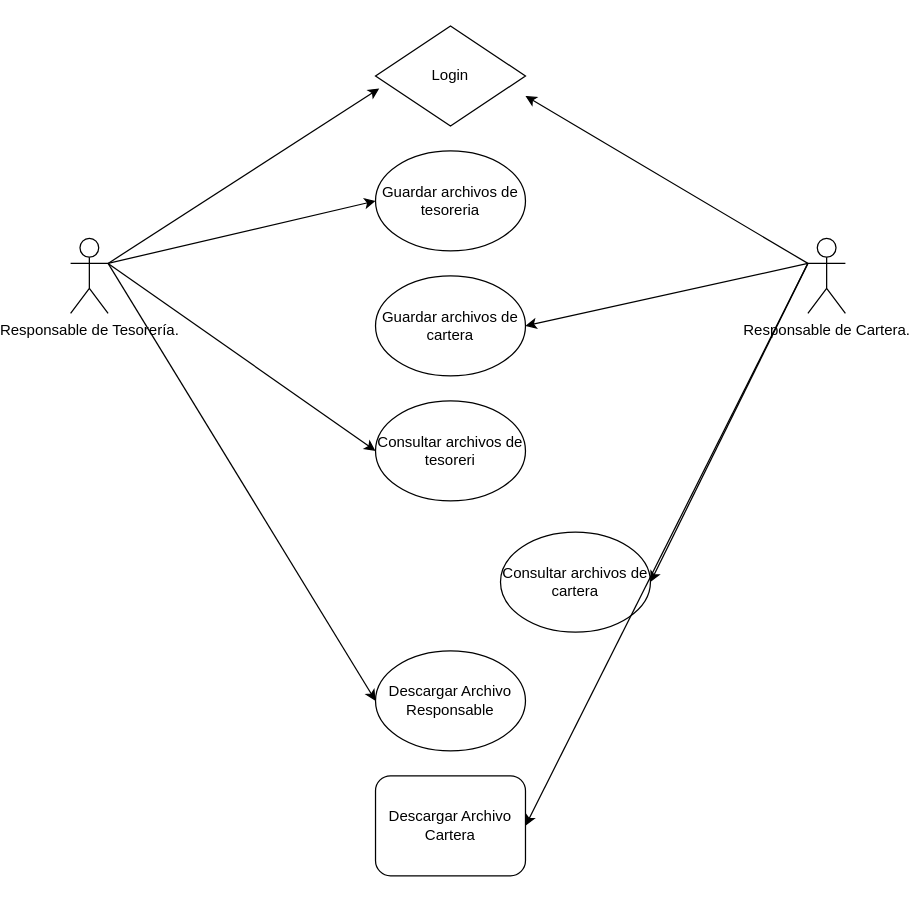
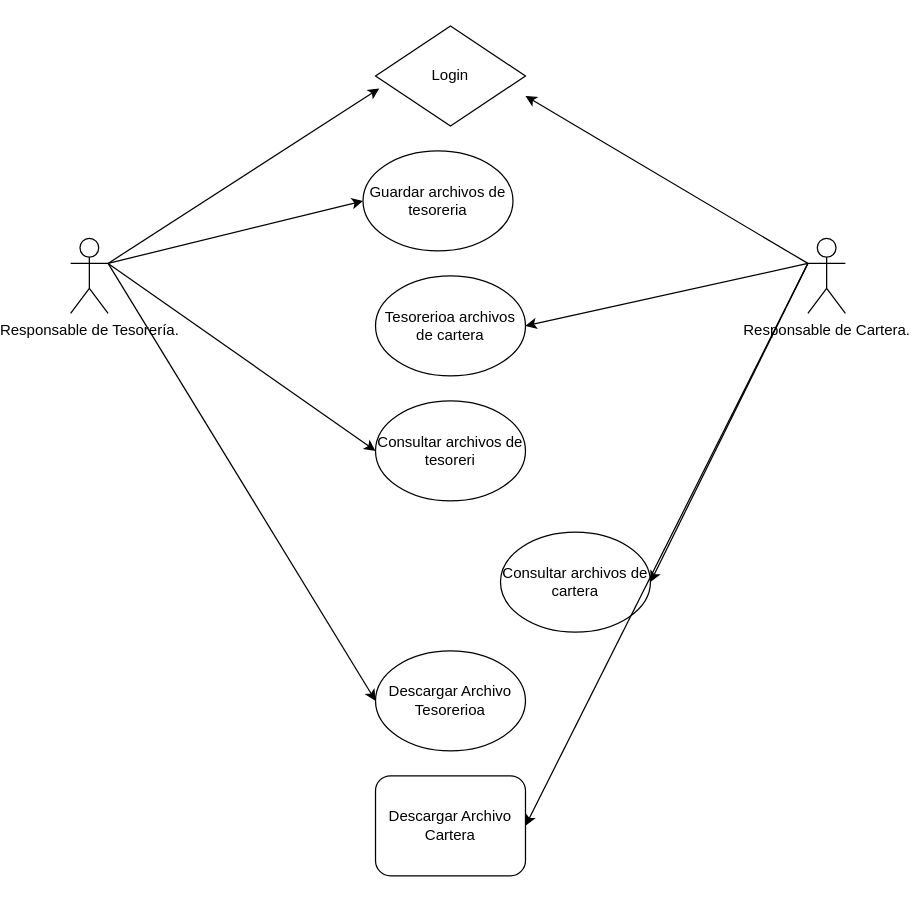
  <mxCell id="0" />
  <mxCell id="1" parent="0" />
  <mxCell id="2" value="Login" style="rhombus;whiteSpace=wrap;html=1;" parent="1" vertex="1"><mxGeometry x="264" y="20" width="120" height="80" as="geometry" /></mxCell>
  <mxCell id="3" value="Responsable de Tesorería." style="shape=umlActor;verticalLabelPosition=bottom;verticalAlign=top;html=1;outlineConnect=0;" parent="1" vertex="1"><mxGeometry x="20" y="190" width="30" height="60" as="geometry" /></mxCell>
  <mxCell id="4" value="Responsable de Cartera." style="shape=umlActor;verticalLabelPosition=bottom;verticalAlign=top;html=1;outlineConnect=0;" parent="1" vertex="1"><mxGeometry x="610" y="190" width="30" height="60" as="geometry" /></mxCell>
- <mxCell id="5" value="Guardar archivos de tesoreria" style="ellipse;whiteSpace=wrap;html=1;" vertex="1" parent="1"><mxGeometry x="264" y="120" width="120" height="80" as="geometry" /></mxCell>
+ <mxCell id="5" value="Guardar archivos de tesoreria" style="ellipse;whiteSpace=wrap;html=1;" vertex="1" parent="1"><mxGeometry x="254" y="120" width="120" height="80" as="geometry" /></mxCell>
  <mxCell id="6" value="" style="endArrow=classic;html=1;rounded=0;exitX=1;exitY=0.333;exitDx=0;exitDy=0;exitPerimeter=0;entryX=0;entryY=0.5;entryDx=0;entryDy=0;" edge="1" parent="1" source="3" target="5"><mxGeometry width="50" height="50" relative="1" as="geometry"><mxPoint x="170" y="230" as="sourcePoint" /><mxPoint x="220" y="180" as="targetPoint" /></mxGeometry></mxCell>
- <mxCell id="7" value="Guardar archivos de cartera" style="ellipse;whiteSpace=wrap;html=1;" vertex="1" parent="1"><mxGeometry x="264" y="220" width="120" height="80" as="geometry" /></mxCell>
+ <mxCell id="7" value="Tesorerioa archivos de cartera" style="ellipse;whiteSpace=wrap;html=1;" vertex="1" parent="1"><mxGeometry x="264" y="220" width="120" height="80" as="geometry" /></mxCell>
  <mxCell id="8" value="Consultar archivos de tesoreri" style="ellipse;whiteSpace=wrap;html=1;" vertex="1" parent="1"><mxGeometry x="264" y="320" width="120" height="80" as="geometry" /></mxCell>
  <mxCell id="9" value="Consultar archivos de cartera" style="ellipse;whiteSpace=wrap;html=1;" vertex="1" parent="1"><mxGeometry x="364" y="425" width="120" height="80" as="geometry" /></mxCell>
  <mxCell id="10" value="" style="endArrow=classic;html=1;rounded=0;exitX=1;exitY=0.333;exitDx=0;exitDy=0;exitPerimeter=0;entryX=0.025;entryY=0.625;entryDx=0;entryDy=0;entryPerimeter=0;" edge="1" parent="1" source="3" target="2"><mxGeometry width="50" height="50" relative="1" as="geometry"><mxPoint x="100" y="180" as="sourcePoint" /><mxPoint x="150" y="130" as="targetPoint" /></mxGeometry></mxCell>
  <mxCell id="11" value="" style="endArrow=classic;html=1;rounded=0;exitX=1;exitY=0.333;exitDx=0;exitDy=0;exitPerimeter=0;entryX=0;entryY=0.5;entryDx=0;entryDy=0;" edge="1" parent="1" source="3" target="8"><mxGeometry width="50" height="50" relative="1" as="geometry"><mxPoint x="150" y="280" as="sourcePoint" /><mxPoint x="200" y="230" as="targetPoint" /></mxGeometry></mxCell>
  <mxCell id="12" value="" style="endArrow=classic;html=1;rounded=0;entryX=1;entryY=0.7;entryDx=0;entryDy=0;entryPerimeter=0;exitX=0;exitY=0.333;exitDx=0;exitDy=0;exitPerimeter=0;" edge="1" parent="1" source="4" target="2"><mxGeometry width="50" height="50" relative="1" as="geometry"><mxPoint x="510" y="190" as="sourcePoint" /><mxPoint x="560" y="140" as="targetPoint" /></mxGeometry></mxCell>
  <mxCell id="13" value="" style="endArrow=classic;html=1;rounded=0;entryX=1;entryY=0.5;entryDx=0;entryDy=0;exitX=0;exitY=0.333;exitDx=0;exitDy=0;exitPerimeter=0;" edge="1" parent="1" source="4" target="7"><mxGeometry width="50" height="50" relative="1" as="geometry"><mxPoint x="450" y="250" as="sourcePoint" /><mxPoint x="500" y="200" as="targetPoint" /></mxGeometry></mxCell>
  <mxCell id="14" value="" style="endArrow=classic;html=1;rounded=0;exitX=0;exitY=0.333;exitDx=0;exitDy=0;exitPerimeter=0;entryX=1;entryY=0.5;entryDx=0;entryDy=0;" edge="1" parent="1" source="4" target="9"><mxGeometry width="50" height="50" relative="1" as="geometry"><mxPoint x="460" y="320" as="sourcePoint" /><mxPoint x="510" y="270" as="targetPoint" /></mxGeometry></mxCell>
- <mxCell id="15" value="Descargar Archivo Responsable" style="ellipse;whiteSpace=wrap;html=1;" vertex="1" parent="1"><mxGeometry x="264" y="520" width="120" height="80" as="geometry" /></mxCell>
+ <mxCell id="15" value="Descargar Archivo Tesorerioa" style="ellipse;whiteSpace=wrap;html=1;" vertex="1" parent="1"><mxGeometry x="264" y="520" width="120" height="80" as="geometry" /></mxCell>
  <mxCell id="16" value="" style="endArrow=classic;html=1;rounded=0;exitX=1;exitY=0.333;exitDx=0;exitDy=0;exitPerimeter=0;entryX=0;entryY=0.5;entryDx=0;entryDy=0;" edge="1" parent="1" source="3" target="15"><mxGeometry width="50" height="50" relative="1" as="geometry"><mxPoint x="70" y="450" as="sourcePoint" /><mxPoint x="120" y="400" as="targetPoint" /></mxGeometry></mxCell>
  <mxCell id="17" value="" style="endArrow=classic;html=1;rounded=0;exitX=0;exitY=0.333;exitDx=0;exitDy=0;exitPerimeter=0;entryX=1;entryY=0.5;entryDx=0;entryDy=0;" edge="1" parent="1" source="4" target="18"><mxGeometry width="50" height="50" relative="1" as="geometry"><mxPoint x="570" y="410" as="sourcePoint" /><mxPoint x="620" y="360" as="targetPoint" /></mxGeometry></mxCell>
  <mxCell id="18" value="Descargar Archivo Cartera" style="whiteSpace=wrap;html=1;rounded=1;" vertex="1" parent="1"><mxGeometry x="264" y="620" width="120" height="80" as="geometry" /></mxCell>
